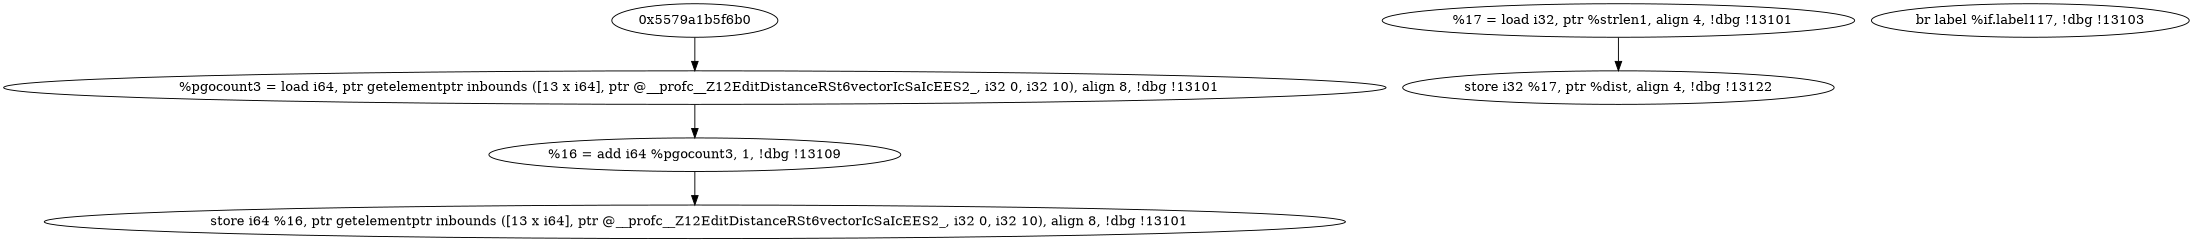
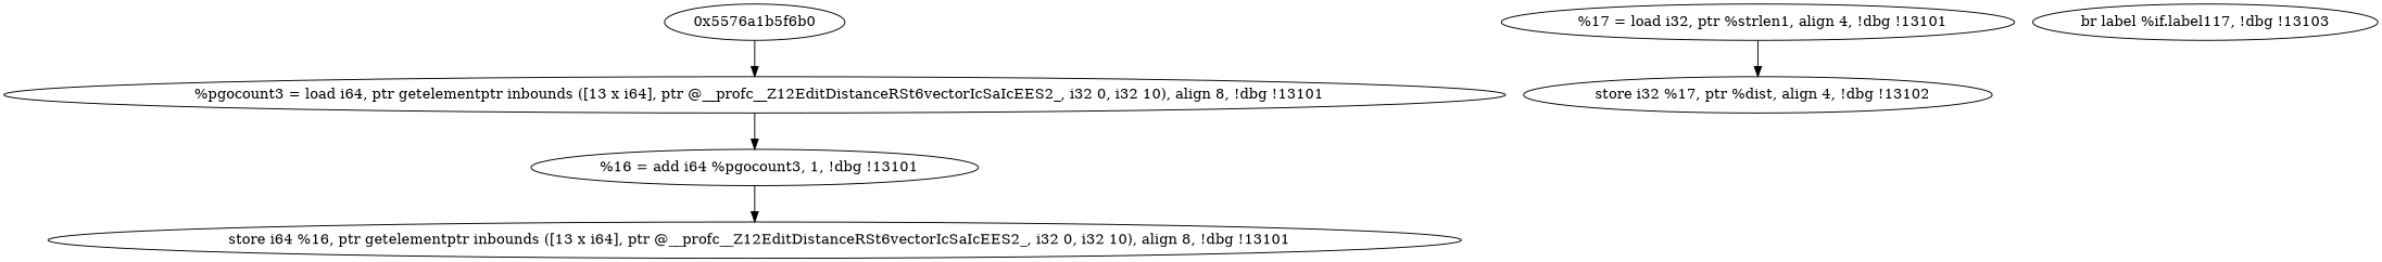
  digraph {
    n1 [label="  %pgocount3 = load i64, ptr getelementptr inbounds ([13 x i64], ptr @__profc__Z12EditDistanceRSt6vectorIcSaIcEES2_, i32 0, i32 10), align 8, !dbg !13101"]
-   n2 [label="%16 = add i64 %pgocount3, 1, !dbg !13109"]
+   n2 [label="  %16 = add i64 %pgocount3, 1, !dbg !13101"]
    n3 [label="  store i64 %16, ptr getelementptr inbounds ([13 x i64], ptr @__profc__Z12EditDistanceRSt6vectorIcSaIcEES2_, i32 0, i32 10), align 8, !dbg !13101"]
    n4 [label="  %17 = load i32, ptr %strlen1, align 4, !dbg !13101"]
-   n5 [label="store i32 %17, ptr %dist, align 4, !dbg !13122"]
+   n5 [label="  store i32 %17, ptr %dist, align 4, !dbg !13102"]
    n6 [label="br label %if.label117, !dbg !13103"]
-   "0x5576a1b5f6b0" [label="0x5579a1b5f6b0"]
+   "0x5576a1b5f6b0"
    n1 -> n2
    n2 -> n3
    n4 -> n5
    "0x5576a1b5f6b0" -> n1
  }
